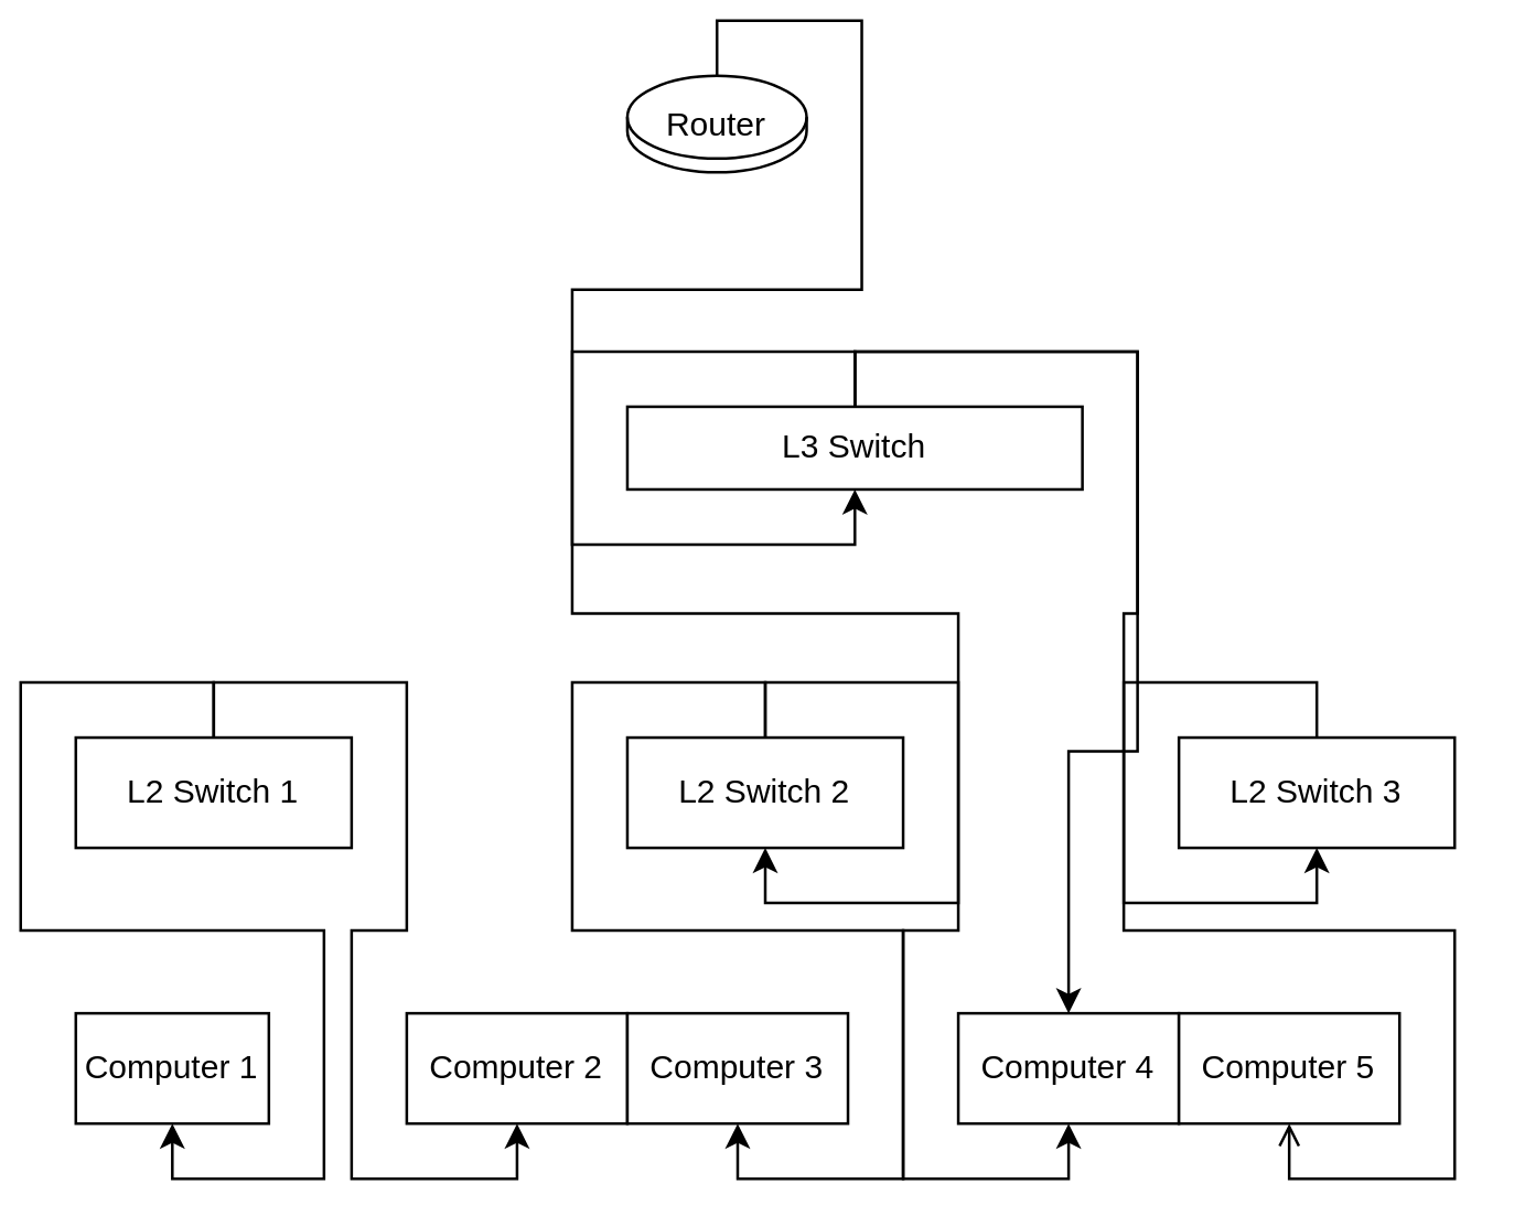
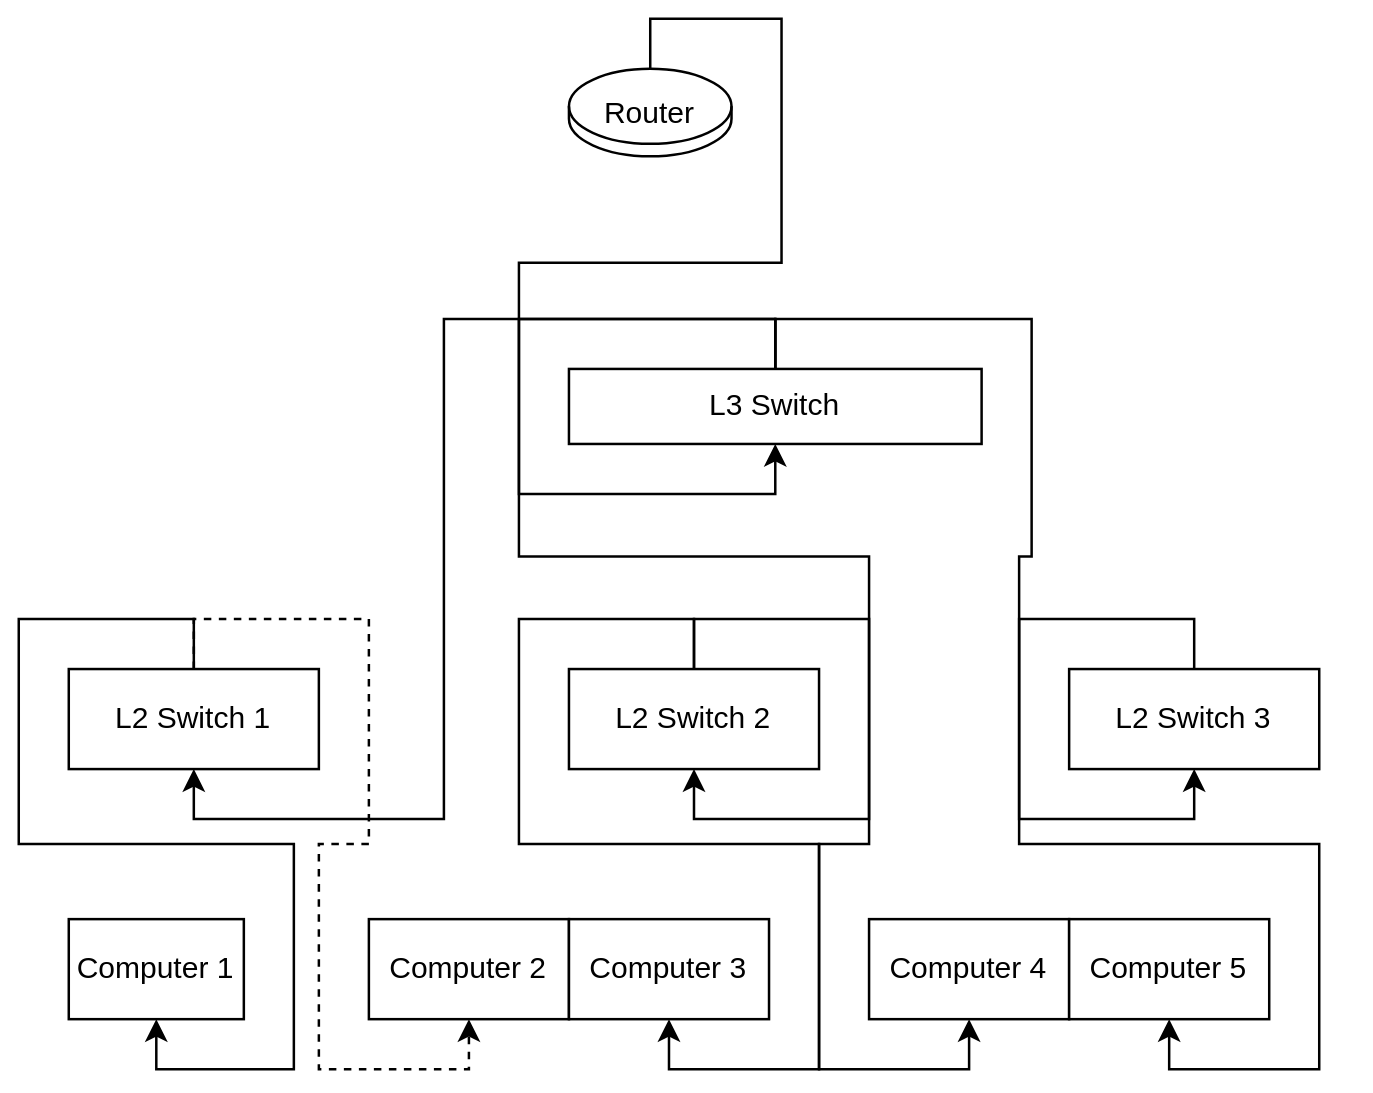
  <mxCell id="0" />
  <mxCell id="1" parent="0" />
  <mxCell id="2" value="Router" style="shape=cylinder3;whiteSpace=wrap;html=1;" vertex="1" parent="1"><mxGeometry x="220" y="20" width="65" height="35" as="geometry" /></mxCell>
  <mxCell id="3" value="L3 Switch" style="shape=rect;rounded=0;whiteSpace=wrap;html=1;" vertex="1" parent="1"><mxGeometry x="220" y="140" width="165" height="30" as="geometry" /></mxCell>
  <mxCell id="4" value="L2 Switch 1" style="shape=rect;rounded=0;whiteSpace=wrap;html=1;" vertex="1" parent="1"><mxGeometry x="20" y="260" width="100" height="40" as="geometry" /></mxCell>
  <mxCell id="5" value="L2 Switch 2" style="shape=rect;rounded=0;whiteSpace=wrap;html=1;" vertex="1" parent="1"><mxGeometry x="220" y="260" width="100" height="40" as="geometry" /></mxCell>
  <mxCell id="6" value="L2 Switch 3" style="shape=rect;rounded=0;whiteSpace=wrap;html=1;" vertex="1" parent="1"><mxGeometry x="420" y="260" width="100" height="40" as="geometry" /></mxCell>
  <mxCell id="7" value="Computer 1" style="shape=rect;whiteSpace=wrap;html=1;" vertex="1" parent="1"><mxGeometry x="20" y="360" width="70" height="40" as="geometry" /></mxCell>
  <mxCell id="8" value="Computer 2" style="shape=rect;whiteSpace=wrap;html=1;" vertex="1" parent="1"><mxGeometry x="140" y="360" width="80" height="40" as="geometry" /></mxCell>
  <mxCell id="9" value="Computer 3" style="shape=rect;whiteSpace=wrap;html=1;" vertex="1" parent="1"><mxGeometry x="220" y="360" width="80" height="40" as="geometry" /></mxCell>
  <mxCell id="10" value="Computer 4" style="shape=rect;whiteSpace=wrap;html=1;" vertex="1" parent="1"><mxGeometry x="340" y="360" width="80" height="40" as="geometry" /></mxCell>
  <mxCell id="11" value="Computer 5" style="shape=rect;whiteSpace=wrap;html=1;" vertex="1" parent="1"><mxGeometry x="420" y="360" width="80" height="40" as="geometry" /></mxCell>
  <mxCell id="12" style="edgeStyle=orthogonalEdgeStyle;rounded=0;orthogonalLoop=1;jettySize=auto;html=1;exitX=0.5;exitY=0;exitDx=0;exitDy=0;entryX=0.5;entryY=1;entryDx=0;entryDy=0;" edge="1" parent="1" source="2" target="3"><mxGeometry relative="1" as="geometry" /></mxCell>
- <mxCell id="13" style="edgeStyle=orthogonalEdgeStyle;rounded=0;orthogonalLoop=1;jettySize=auto;html=1;exitX=0.5;exitY=0;exitDx=0;exitDy=0;" edge="1" parent="1" source="3" target="10"><mxGeometry relative="1" as="geometry" /></mxCell>
+ <mxCell id="13" style="edgeStyle=orthogonalEdgeStyle;rounded=0;orthogonalLoop=1;jettySize=auto;html=1;exitX=0.5;exitY=0;exitDx=0;exitDy=0;entryX=0.5;entryY=1;entryDx=0;entryDy=0;" edge="1" parent="1" source="3" target="4"><mxGeometry relative="1" as="geometry" /></mxCell>
  <mxCell id="14" style="edgeStyle=orthogonalEdgeStyle;rounded=0;orthogonalLoop=1;jettySize=auto;html=1;exitX=0.5;exitY=0;exitDx=0;exitDy=0;entryX=0.5;entryY=1;entryDx=0;entryDy=0;" edge="1" parent="1" source="3" target="5"><mxGeometry relative="1" as="geometry" /></mxCell>
  <mxCell id="15" style="edgeStyle=orthogonalEdgeStyle;rounded=0;orthogonalLoop=1;jettySize=auto;html=1;exitX=0.5;exitY=0;exitDx=0;exitDy=0;entryX=0.5;entryY=1;entryDx=0;entryDy=0;" edge="1" parent="1" source="3" target="6"><mxGeometry relative="1" as="geometry" /></mxCell>
  <mxCell id="16" style="edgeStyle=orthogonalEdgeStyle;rounded=0;orthogonalLoop=1;jettySize=auto;html=1;exitX=0.5;exitY=0;exitDx=0;exitDy=0;entryX=0.5;entryY=1;entryDx=0;entryDy=0;" edge="1" parent="1" source="4" target="7"><mxGeometry relative="1" as="geometry" /></mxCell>
- <mxCell id="17" style="edgeStyle=orthogonalEdgeStyle;rounded=0;orthogonalLoop=1;jettySize=auto;html=1;exitX=0.5;exitY=0;exitDx=0;exitDy=0;entryX=0.5;entryY=1;entryDx=0;entryDy=0;" edge="1" parent="1" source="4" target="8"><mxGeometry relative="1" as="geometry" /></mxCell>
+ <mxCell id="17" style="edgeStyle=orthogonalEdgeStyle;rounded=0;orthogonalLoop=1;jettySize=auto;html=1;exitX=0.5;exitY=0;exitDx=0;exitDy=0;entryX=0.5;entryY=1;entryDx=0;entryDy=0;dashed=1;" edge="1" parent="1" source="4" target="8"><mxGeometry relative="1" as="geometry" /></mxCell>
  <mxCell id="18" style="edgeStyle=orthogonalEdgeStyle;rounded=0;orthogonalLoop=1;jettySize=auto;html=1;exitX=0.5;exitY=0;exitDx=0;exitDy=0;entryX=0.5;entryY=1;entryDx=0;entryDy=0;" edge="1" parent="1" source="5" target="9"><mxGeometry relative="1" as="geometry" /></mxCell>
  <mxCell id="19" style="edgeStyle=orthogonalEdgeStyle;rounded=0;orthogonalLoop=1;jettySize=auto;html=1;exitX=0.5;exitY=0;exitDx=0;exitDy=0;entryX=0.5;entryY=1;entryDx=0;entryDy=0;" edge="1" parent="1" source="5" target="10"><mxGeometry relative="1" as="geometry" /></mxCell>
- <mxCell id="20" style="edgeStyle=orthogonalEdgeStyle;rounded=0;orthogonalLoop=1;jettySize=auto;html=1;exitX=0.5;exitY=0;exitDx=0;exitDy=0;entryX=0.5;entryY=1;entryDx=0;entryDy=0;endArrow=open;" edge="1" parent="1" source="6" target="11"><mxGeometry relative="1" as="geometry" /></mxCell>
+ <mxCell id="20" style="edgeStyle=orthogonalEdgeStyle;rounded=0;orthogonalLoop=1;jettySize=auto;html=1;exitX=0.5;exitY=0;exitDx=0;exitDy=0;entryX=0.5;entryY=1;entryDx=0;entryDy=0;" edge="1" parent="1" source="6" target="11"><mxGeometry relative="1" as="geometry" /></mxCell>
